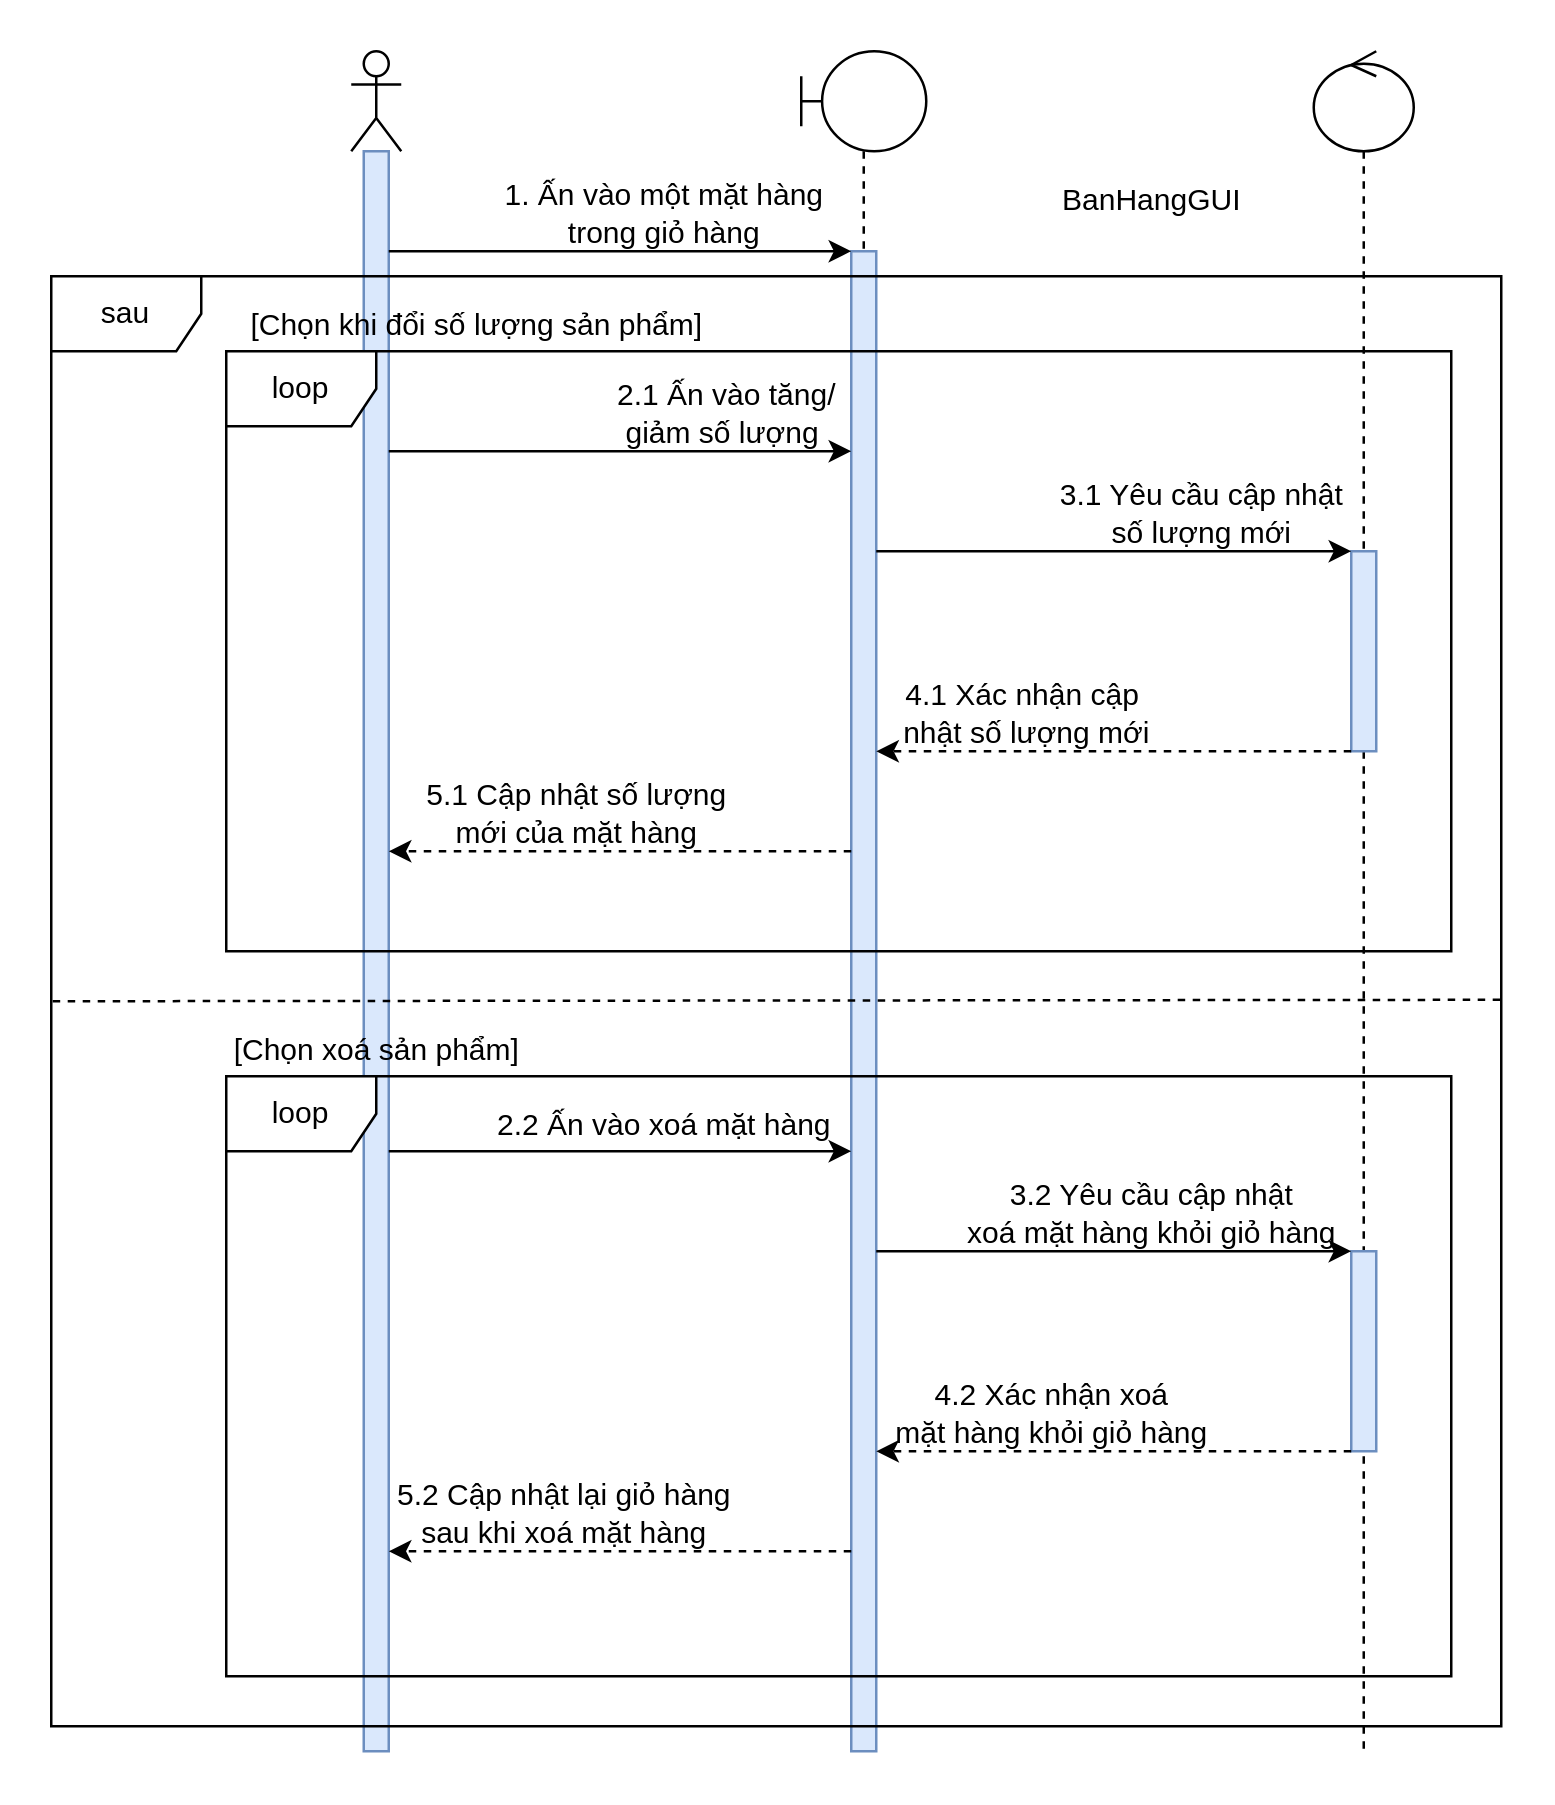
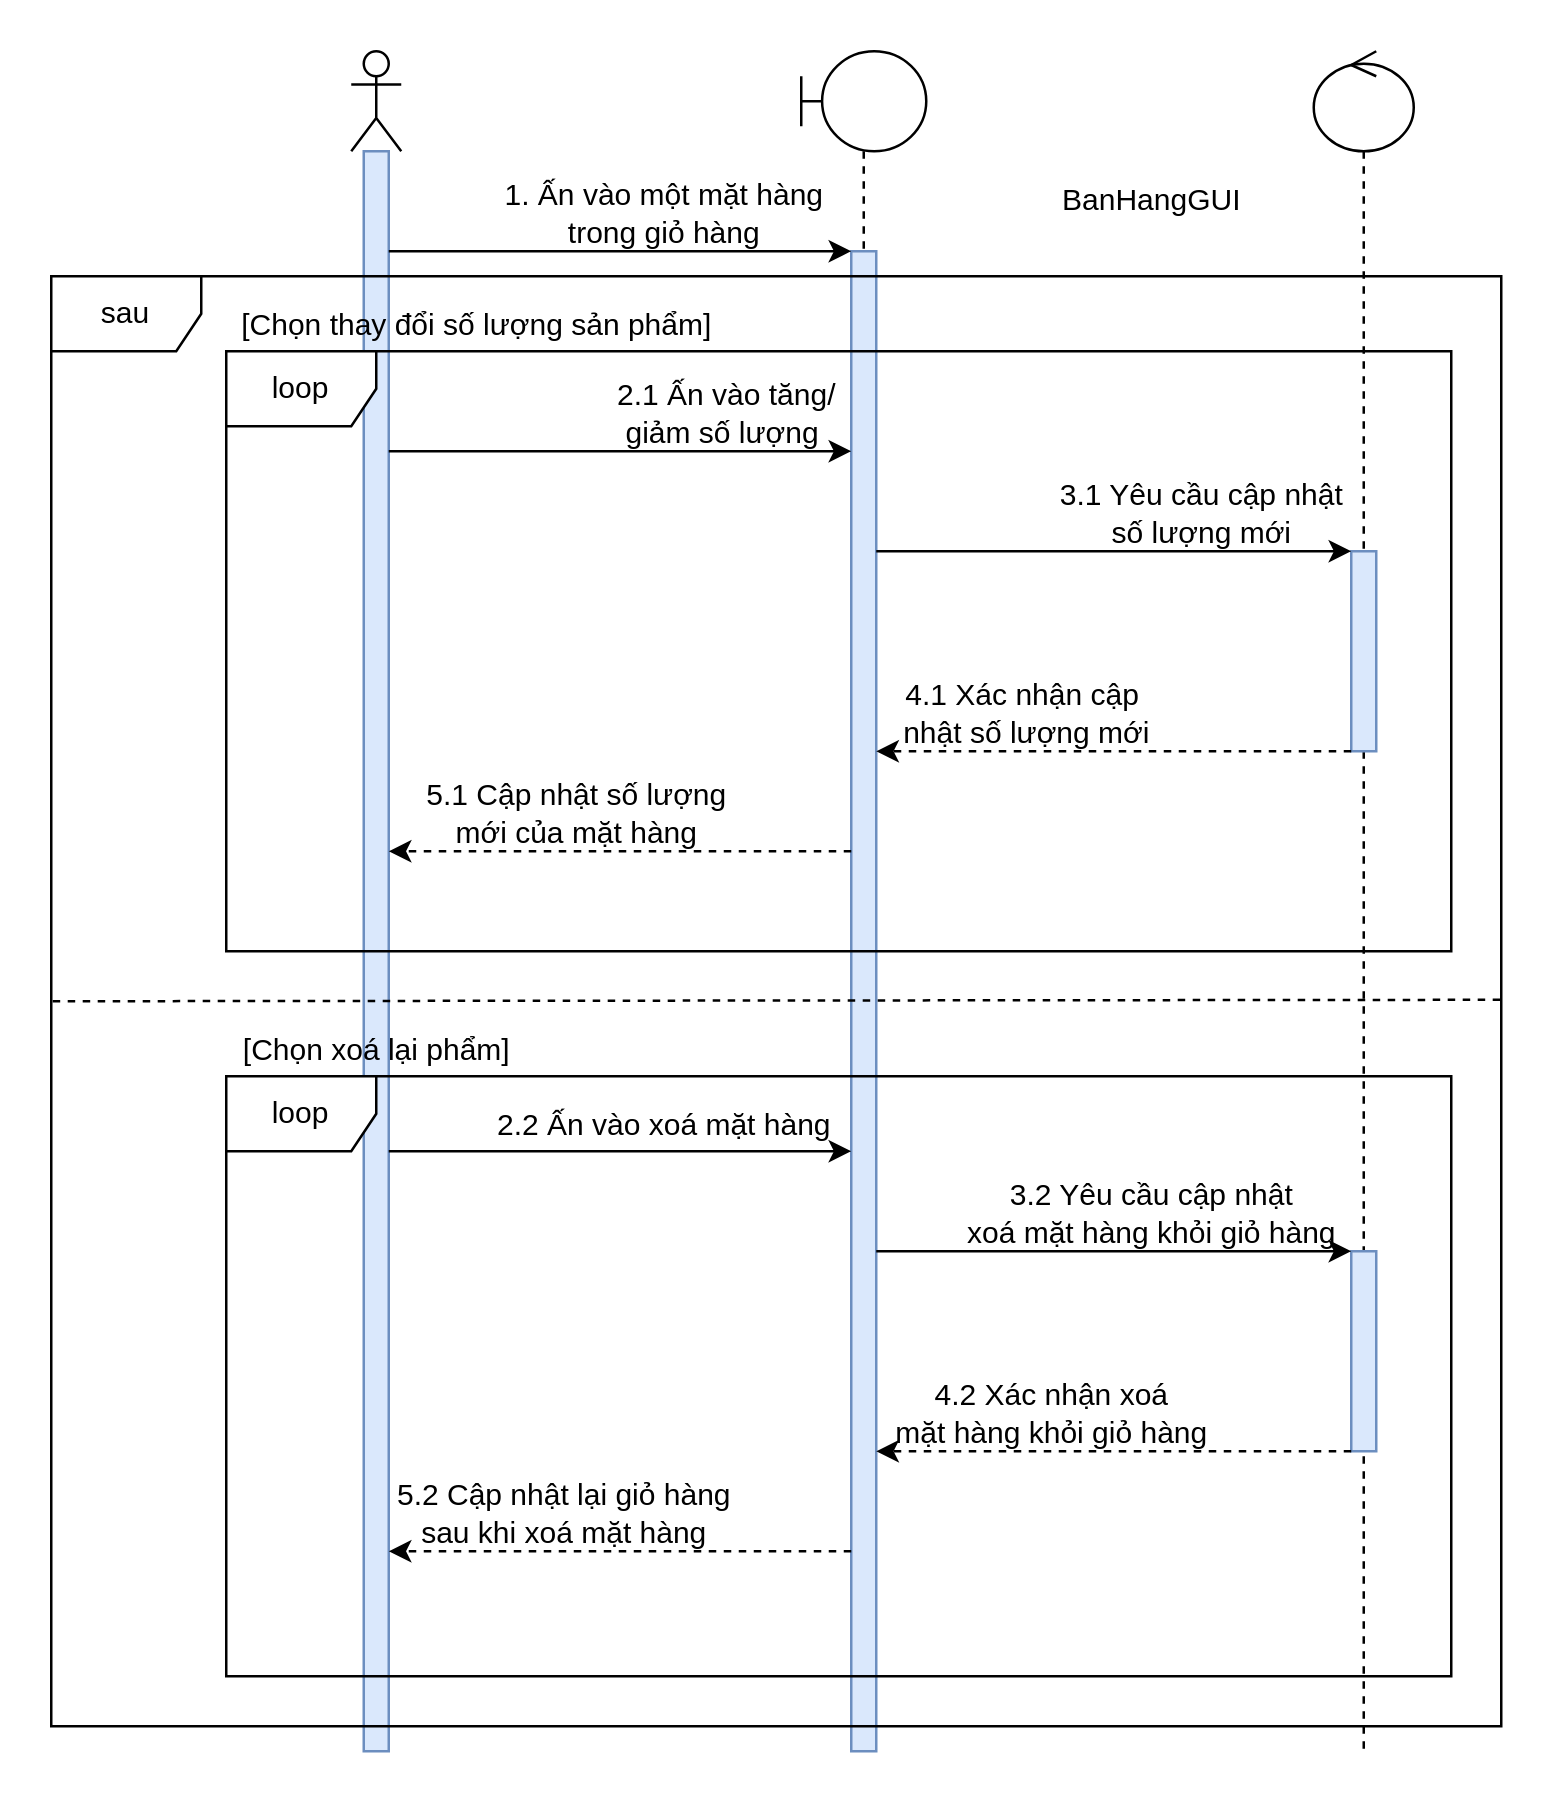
  <mxCell id="0" />
  <mxCell id="1" parent="0" />
  <mxCell id="2" value="" style="shape=umlLifeline;participant=umlActor;perimeter=lifelinePerimeter;whiteSpace=wrap;html=1;container=1;collapsible=0;recursiveResize=0;verticalAlign=top;spacingTop=36;outlineConnect=0;" parent="1" vertex="1"><mxGeometry x="140" y="20" width="20" height="680" as="geometry" /></mxCell>
  <mxCell id="3" value="" style="html=1;points=[];perimeter=orthogonalPerimeter;fillColor=#dae8fc;strokeColor=#6c8ebf;" parent="2" vertex="1"><mxGeometry x="5" y="40" width="10" height="640" as="geometry" /></mxCell>
  <mxCell id="4" value="" style="shape=umlLifeline;participant=umlBoundary;perimeter=lifelinePerimeter;whiteSpace=wrap;html=1;container=1;collapsible=0;recursiveResize=0;verticalAlign=top;spacingTop=36;outlineConnect=0;" parent="1" vertex="1"><mxGeometry x="320" y="20" width="50" height="680" as="geometry" /></mxCell>
  <mxCell id="5" value="" style="html=1;points=[];perimeter=orthogonalPerimeter;fillColor=#dae8fc;strokeColor=#6c8ebf;" parent="4" vertex="1"><mxGeometry x="20" y="80" width="10" height="600" as="geometry" /></mxCell>
  <mxCell id="6" value="" style="shape=umlLifeline;participant=umlControl;perimeter=lifelinePerimeter;whiteSpace=wrap;html=1;container=1;collapsible=0;recursiveResize=0;verticalAlign=top;spacingTop=36;outlineConnect=0;" parent="1" vertex="1"><mxGeometry x="525" y="20" width="40" height="680" as="geometry" /></mxCell>
  <mxCell id="7" value="" style="html=1;points=[];perimeter=orthogonalPerimeter;fillColor=#dae8fc;strokeColor=#6c8ebf;" parent="6" vertex="1"><mxGeometry x="15" y="200" width="10" height="80" as="geometry" /></mxCell>
  <mxCell id="8" value="" style="html=1;points=[];perimeter=orthogonalPerimeter;fillColor=#dae8fc;strokeColor=#6c8ebf;" parent="6" vertex="1"><mxGeometry x="15" y="480" width="10" height="80" as="geometry" /></mxCell>
  <mxCell id="9" value="BanHangGUI" style="text;html=1;align=center;verticalAlign=middle;resizable=0;points=[];autosize=1;strokeColor=none;fillColor=none;" parent="1" vertex="1"><mxGeometry x="415" y="70" width="90" height="20" as="geometry" /></mxCell>
  <mxCell id="10" style="edgeStyle=orthogonalEdgeStyle;rounded=0;orthogonalLoop=1;jettySize=auto;html=1;" parent="1" source="3" target="5" edge="1"><mxGeometry relative="1" as="geometry"><Array as="points"><mxPoint x="270" y="100" /><mxPoint x="270" y="100" /></Array></mxGeometry></mxCell>
  <mxCell id="11" value="1. Ấn vào một mặt hàng&lt;br&gt;trong giỏ hàng" style="text;html=1;align=center;verticalAlign=middle;resizable=0;points=[];autosize=1;strokeColor=none;fillColor=none;" parent="1" vertex="1"><mxGeometry x="195" y="70" width="140" height="30" as="geometry" /></mxCell>
  <mxCell id="12" style="edgeStyle=orthogonalEdgeStyle;rounded=0;orthogonalLoop=1;jettySize=auto;html=1;" parent="1" source="3" target="5" edge="1"><mxGeometry relative="1" as="geometry"><Array as="points"><mxPoint x="270" y="180" /><mxPoint x="270" y="180" /></Array></mxGeometry></mxCell>
  <mxCell id="13" value="2.1 Ấn vào tăng/&lt;br&gt;giảm số lượng&amp;nbsp;" style="text;html=1;align=center;verticalAlign=middle;resizable=0;points=[];autosize=1;strokeColor=none;fillColor=none;" parent="1" vertex="1"><mxGeometry x="240" y="150" width="100" height="30" as="geometry" /></mxCell>
  <mxCell id="14" style="edgeStyle=orthogonalEdgeStyle;rounded=0;orthogonalLoop=1;jettySize=auto;html=1;" parent="1" source="5" target="7" edge="1"><mxGeometry relative="1" as="geometry"><Array as="points"><mxPoint x="470" y="220" /><mxPoint x="470" y="220" /></Array></mxGeometry></mxCell>
  <mxCell id="15" value="3.1 Yêu cầu cập nhật &lt;br&gt;số lượng mới" style="text;html=1;align=center;verticalAlign=middle;resizable=0;points=[];autosize=1;strokeColor=none;fillColor=none;" parent="1" vertex="1"><mxGeometry x="415" y="190" width="130" height="30" as="geometry" /></mxCell>
  <mxCell id="16" style="edgeStyle=orthogonalEdgeStyle;rounded=0;orthogonalLoop=1;jettySize=auto;html=1;dashed=1;" parent="1" source="7" target="5" edge="1"><mxGeometry relative="1" as="geometry"><Array as="points"><mxPoint x="450" y="300" /><mxPoint x="450" y="300" /></Array></mxGeometry></mxCell>
  <mxCell id="17" value="4.1 Xác nhận cập&amp;nbsp;&lt;br&gt;nhật số lượng mới" style="text;html=1;align=center;verticalAlign=middle;resizable=0;points=[];autosize=1;strokeColor=none;fillColor=none;" parent="1" vertex="1"><mxGeometry x="355" y="270" width="110" height="30" as="geometry" /></mxCell>
  <mxCell id="18" style="edgeStyle=orthogonalEdgeStyle;rounded=0;orthogonalLoop=1;jettySize=auto;html=1;dashed=1;" parent="1" source="5" target="3" edge="1"><mxGeometry relative="1" as="geometry"><Array as="points"><mxPoint x="260" y="340" /><mxPoint x="260" y="340" /></Array></mxGeometry></mxCell>
  <mxCell id="19" value="5.1 Cập nhật số lượng &lt;br&gt;mới của mặt hàng" style="text;html=1;align=center;verticalAlign=middle;resizable=0;points=[];autosize=1;strokeColor=none;fillColor=none;" parent="1" vertex="1"><mxGeometry x="160" y="310" width="140" height="30" as="geometry" /></mxCell>
  <mxCell id="20" value="loop" style="shape=umlFrame;whiteSpace=wrap;html=1;" parent="1" vertex="1"><mxGeometry x="90" y="140" width="490" height="240" as="geometry" /></mxCell>
  <mxCell id="21" style="edgeStyle=orthogonalEdgeStyle;rounded=0;orthogonalLoop=1;jettySize=auto;html=1;" parent="1" source="3" target="5" edge="1"><mxGeometry relative="1" as="geometry"><mxPoint x="147.5" y="390.053" as="sourcePoint" /><mxPoint x="332.5" y="390.053" as="targetPoint" /><Array as="points"><mxPoint x="250" y="460" /><mxPoint x="250" y="460" /></Array></mxGeometry></mxCell>
  <mxCell id="22" value="2.2 Ấn vào xoá mặt hàng" style="text;html=1;align=center;verticalAlign=middle;resizable=0;points=[];autosize=1;strokeColor=none;fillColor=none;" parent="1" vertex="1"><mxGeometry x="190" y="440" width="150" height="20" as="geometry" /></mxCell>
  <mxCell id="23" style="edgeStyle=orthogonalEdgeStyle;rounded=0;orthogonalLoop=1;jettySize=auto;html=1;" parent="1" source="5" target="8" edge="1"><mxGeometry relative="1" as="geometry"><mxPoint x="342.5" y="430.053" as="sourcePoint" /><Array as="points"><mxPoint x="450" y="500" /><mxPoint x="450" y="500" /></Array></mxGeometry></mxCell>
  <mxCell id="24" value="3.2 Yêu cầu cập nhật &lt;br&gt;xoá mặt hàng khỏi giỏ hàng" style="text;html=1;align=center;verticalAlign=middle;resizable=0;points=[];autosize=1;strokeColor=none;fillColor=none;" parent="1" vertex="1"><mxGeometry x="380" y="470" width="160" height="30" as="geometry" /></mxCell>
  <mxCell id="25" style="edgeStyle=orthogonalEdgeStyle;rounded=0;orthogonalLoop=1;jettySize=auto;html=1;dashed=1;" parent="1" source="8" target="5" edge="1"><mxGeometry relative="1" as="geometry"><mxPoint x="342.5" y="510.053" as="targetPoint" /><Array as="points"><mxPoint x="440" y="580" /><mxPoint x="440" y="580" /></Array></mxGeometry></mxCell>
  <mxCell id="26" value="4.2 Xác nhận xoá&lt;br&gt;mặt hàng khỏi giỏ hàng" style="text;html=1;align=center;verticalAlign=middle;resizable=0;points=[];autosize=1;strokeColor=none;fillColor=none;" parent="1" vertex="1"><mxGeometry x="350" y="550" width="140" height="30" as="geometry" /></mxCell>
  <mxCell id="27" style="edgeStyle=orthogonalEdgeStyle;rounded=0;orthogonalLoop=1;jettySize=auto;html=1;dashed=1;" parent="1" source="5" target="3" edge="1"><mxGeometry relative="1" as="geometry"><mxPoint x="332.5" y="550.053" as="sourcePoint" /><mxPoint x="147.5" y="550.053" as="targetPoint" /><Array as="points"><mxPoint x="250" y="620" /><mxPoint x="250" y="620" /></Array></mxGeometry></mxCell>
  <mxCell id="28" value="5.2 Cập nhật lại giỏ hàng&lt;br&gt;sau khi xoá mặt hàng" style="text;html=1;align=center;verticalAlign=middle;resizable=0;points=[];autosize=1;strokeColor=none;fillColor=none;" parent="1" vertex="1"><mxGeometry x="150" y="590" width="150" height="30" as="geometry" /></mxCell>
  <mxCell id="29" value="loop" style="shape=umlFrame;whiteSpace=wrap;html=1;" parent="1" vertex="1"><mxGeometry x="90" y="430" width="490" height="240" as="geometry" /></mxCell>
  <mxCell id="30" value="sau" style="shape=umlFrame;whiteSpace=wrap;html=1;" parent="1" vertex="1"><mxGeometry x="20" y="110" width="580" height="580" as="geometry" /></mxCell>
- <mxCell id="31" value="[Chọn khi đổi số lượng sản phẩm]" style="text;html=1;align=center;verticalAlign=middle;resizable=0;points=[];autosize=1;strokeColor=none;fillColor=none;" parent="1" vertex="1"><mxGeometry x="90" y="120" width="200" height="20" as="geometry" /></mxCell>
- <mxCell id="32" value="[Chọn xoá sản phẩm]" style="text;html=1;align=center;verticalAlign=middle;resizable=0;points=[];autosize=1;strokeColor=none;fillColor=none;" parent="1" vertex="1"><mxGeometry x="85" y="410" width="130" height="20" as="geometry" /></mxCell>
+ <mxCell id="31" value="[Chọn thay đổi số lượng sản phẩm]" style="text;html=1;align=center;verticalAlign=middle;resizable=0;points=[];autosize=1;strokeColor=none;fillColor=none;" parent="1" vertex="1"><mxGeometry x="90" y="120" width="200" height="20" as="geometry" /></mxCell>
+ <mxCell id="32" value="[Chọn xoá lại phẩm]" style="text;html=1;align=center;verticalAlign=middle;resizable=0;points=[];autosize=1;strokeColor=none;fillColor=none;" parent="1" vertex="1"><mxGeometry x="85" y="410" width="130" height="20" as="geometry" /></mxCell>
  <mxCell id="33" value="" style="endArrow=none;dashed=1;html=1;rounded=0;exitX=0.001;exitY=0.5;exitDx=0;exitDy=0;exitPerimeter=0;entryX=1;entryY=0.499;entryDx=0;entryDy=0;entryPerimeter=0;" edge="1" parent="1" source="30" target="30"><mxGeometry width="50" height="50" relative="1" as="geometry"><mxPoint x="350" y="310" as="sourcePoint" /><mxPoint x="400" y="260" as="targetPoint" /></mxGeometry></mxCell>
